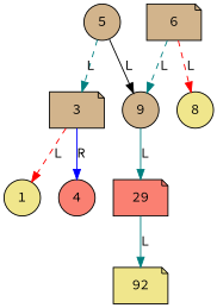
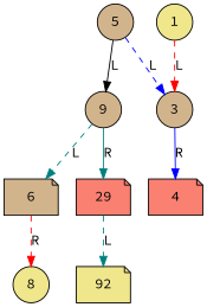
  digraph {
    fontname="Source Code Pro"
    splines=line
    node [fillcolor=tan fontname="Source Code Pro" shape=circle style=filled]
    edge [color=teal fontname="Source Code Pro" style=dashed]
    n1 [label=5]
-   n2 [label=3 shape=note]
+   n2 [label=3]
    n3 [label=9]
    n4 [fillcolor=khaki label=1]
-   n5 [fillcolor=salmon label=4]
+   n5 [fillcolor=salmon label=4 shape=note]
    n6 [label=6 shape=note]
    n7 [fillcolor=salmon label=29 shape=note]
    n8 [fillcolor=khaki label=8]
    n9 [fillcolor=khaki label=92 shape=note]
-   n1 -> n2 [label=L]
+   n1 -> n2 [color=blue label=L]
    n1 -> n3 [color=black label=L style=solid]
-   n2 -> n4 [color=red label=L]
+   n4 -> n2 [color=red label=L]
    n2 -> n5 [color=blue label=R style=solid]
-   n6 -> n3 [label=L]
-   n3 -> n7 [label=L style=solid]
-   n6 -> n8 [color=red label=L]
-   n7 -> n9 [label=L style=solid]
+   n3 -> n6 [label=L]
+   n3 -> n7 [label=R style=solid]
+   n6 -> n8 [color=red label=R]
+   n7 -> n9 [label=L]
  }
